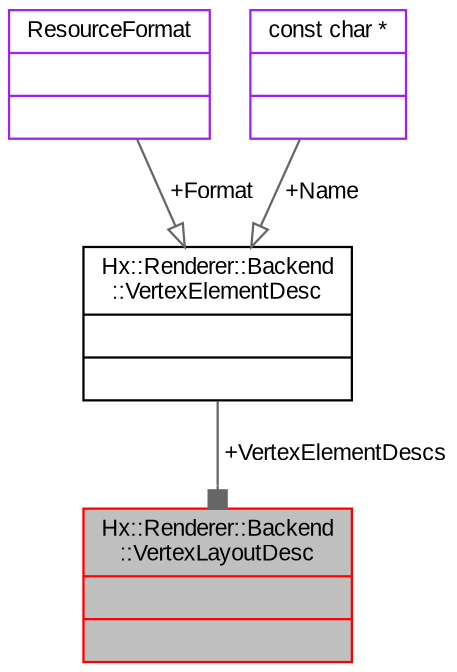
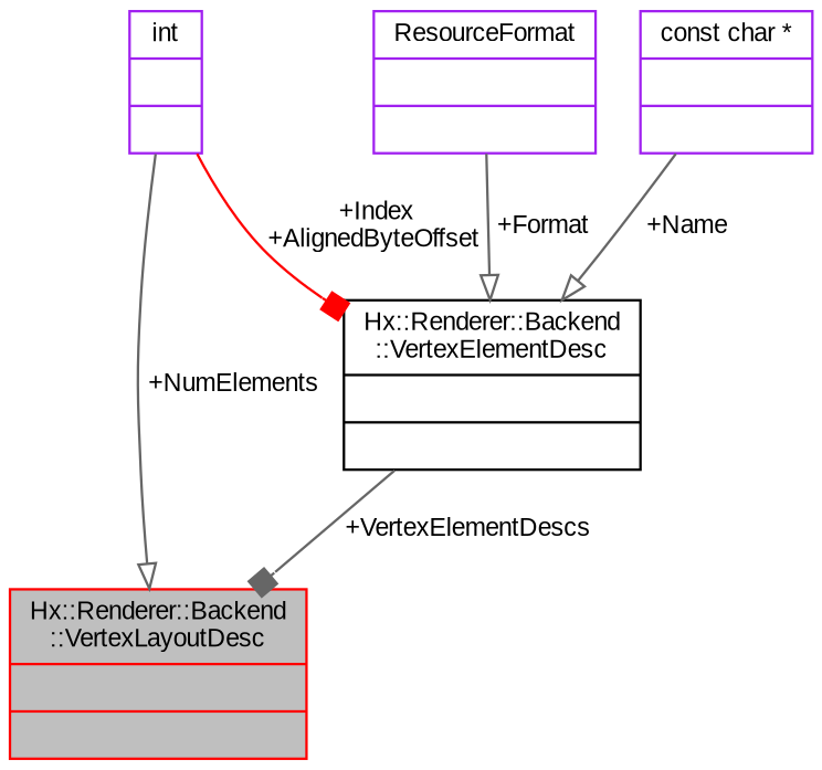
  digraph {
    fontname="Liberation Sans"
    node [color=purple fillcolor=white fontname="Liberation Sans" fontsize=10 shape=record style=filled]
    edge [arrowhead=onormal color=gray40 fontname="Liberation Sans" fontsize=10 labelfontname=Helvetica labelfontsize=10 style=solid]
    n1 [color=red fillcolor=grey75 fontcolor=black height=0.2 label="{Hx::Renderer::Backend\l::VertexLayoutDesc\n||}" width=0.4]
+   n2 [height=0.2 label="{int\n||}" width=0.4]
    n3 [color=black height=0.2 label="{Hx::Renderer::Backend\l::VertexElementDesc\n||}" width=0.4]
    n4 [height=0.2 label="{ResourceFormat\n||}" width=0.4]
    n5 [height=0.2 label="{const char *\n||}" width=0.4]
+   n2 -> n1 [label=" +NumElements"]
+   n2 -> n3 [arrowhead=box color=red label=" +Index\n+AlignedByteOffset"]
    n3 -> n1 [arrowhead=box label=" +VertexElementDescs"]
    n4 -> n3 [label=" +Format"]
    n5 -> n3 [label=" +Name"]
  }
